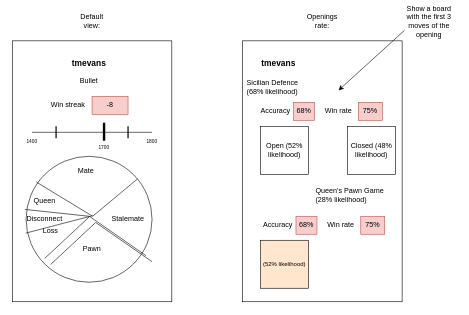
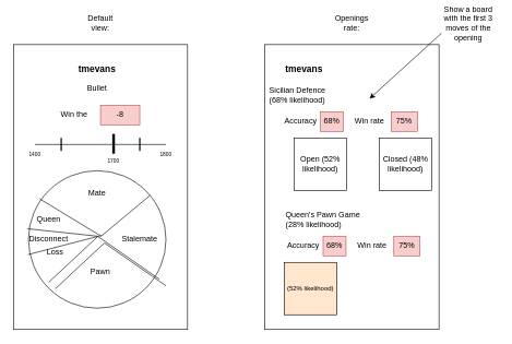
  <mxCell id="0" />
  <mxCell id="1" parent="0" />
  <mxCell id="2" value="" style="rounded=0;whiteSpace=wrap;html=1;" vertex="1" parent="1"><mxGeometry x="404" y="67.5" width="266" height="435" as="geometry" /></mxCell>
  <mxCell id="3" value="" style="rounded=0;whiteSpace=wrap;html=1;" vertex="1" parent="1"><mxGeometry x="20" y="67.5" width="266" height="435" as="geometry" /></mxCell>
  <mxCell id="4" value="" style="endArrow=none;html=1;rounded=0;" edge="1" parent="1"><mxGeometry width="50" height="50" relative="1" as="geometry"><mxPoint x="53" y="220" as="sourcePoint" /><mxPoint x="253" y="220" as="targetPoint" /></mxGeometry></mxCell>
  <mxCell id="5" value="1400" style="text;html=1;strokeColor=none;fillColor=none;align=center;verticalAlign=middle;whiteSpace=wrap;rounded=0;fontSize=8;" vertex="1" parent="1"><mxGeometry x="23" y="220" width="60" height="30" as="geometry" /></mxCell>
  <mxCell id="6" value="1800" style="text;html=1;strokeColor=none;fillColor=none;align=center;verticalAlign=middle;whiteSpace=wrap;rounded=0;fontSize=8;" vertex="1" parent="1"><mxGeometry x="223" y="220" width="60" height="30" as="geometry" /></mxCell>
  <mxCell id="7" value="" style="endArrow=none;html=1;rounded=0;strokeWidth=2;" edge="1" parent="1"><mxGeometry width="50" height="50" relative="1" as="geometry"><mxPoint x="93" y="230" as="sourcePoint" /><mxPoint x="93" y="210" as="targetPoint" /></mxGeometry></mxCell>
  <mxCell id="8" value="" style="endArrow=none;html=1;rounded=0;strokeWidth=2;" edge="1" parent="1"><mxGeometry width="50" height="50" relative="1" as="geometry"><mxPoint x="213" y="230" as="sourcePoint" /><mxPoint x="213" y="210" as="targetPoint" /></mxGeometry></mxCell>
  <mxCell id="9" value="" style="endArrow=none;html=1;rounded=0;strokeWidth=4;" edge="1" parent="1"><mxGeometry width="50" height="50" relative="1" as="geometry"><mxPoint x="173" y="234" as="sourcePoint" /><mxPoint x="173" y="204" as="targetPoint" /></mxGeometry></mxCell>
  <mxCell id="10" value="tmevans" style="text;html=1;strokeColor=none;fillColor=none;align=center;verticalAlign=middle;whiteSpace=wrap;rounded=0;fontStyle=1;fontSize=14;" vertex="1" parent="1"><mxGeometry x="118" y="90" width="60" height="30" as="geometry" /></mxCell>
  <mxCell id="11" value="Bullet" style="text;html=1;strokeColor=none;fillColor=none;align=center;verticalAlign=middle;whiteSpace=wrap;rounded=0;" vertex="1" parent="1"><mxGeometry x="118" y="120" width="60" height="30" as="geometry" /></mxCell>
  <mxCell id="12" value="1700" style="text;html=1;strokeColor=none;fillColor=none;align=center;verticalAlign=middle;whiteSpace=wrap;rounded=0;fontSize=8;" vertex="1" parent="1"><mxGeometry x="143" y="230" width="60" height="30" as="geometry" /></mxCell>
- <mxCell id="13" value="Win streak" style="text;html=1;strokeColor=none;fillColor=none;align=center;verticalAlign=middle;whiteSpace=wrap;rounded=0;" vertex="1" parent="1"><mxGeometry x="83" y="160" width="60" height="30" as="geometry" /></mxCell>
+ <mxCell id="13" value="Win the" style="text;html=1;strokeColor=none;fillColor=none;align=center;verticalAlign=middle;whiteSpace=wrap;rounded=0;" vertex="1" parent="1"><mxGeometry x="83" y="160" width="60" height="30" as="geometry" /></mxCell>
  <mxCell id="14" value="-8" style="text;html=1;strokeColor=#b85450;fillColor=#f8cecc;align=center;verticalAlign=middle;whiteSpace=wrap;rounded=0;" vertex="1" parent="1"><mxGeometry x="153" y="160" width="60" height="30" as="geometry" /></mxCell>
  <mxCell id="15" value="" style="ellipse;whiteSpace=wrap;html=1;aspect=fixed;" vertex="1" parent="1"><mxGeometry x="43" y="260" width="210" height="210" as="geometry" /></mxCell>
  <mxCell id="16" value="" style="endArrow=none;html=1;rounded=0;exitX=0.082;exitY=0.205;exitDx=0;exitDy=0;exitPerimeter=0;" edge="1" parent="1" source="15"><mxGeometry width="50" height="50" relative="1" as="geometry"><mxPoint x="104" y="410" as="sourcePoint" /><mxPoint x="154" y="360" as="targetPoint" /></mxGeometry></mxCell>
  <mxCell id="17" value="" style="endArrow=none;html=1;rounded=0;" edge="1" parent="1" source="15"><mxGeometry width="50" height="50" relative="1" as="geometry"><mxPoint x="70" y="313" as="sourcePoint" /><mxPoint x="154" y="360" as="targetPoint" /></mxGeometry></mxCell>
  <mxCell id="18" value="" style="group;rotation=-180;" vertex="1" connectable="0" parent="1"><mxGeometry x="74" y="350" width="169" height="70" as="geometry" /></mxCell>
  <mxCell id="19" value="" style="endArrow=none;html=1;rounded=0;exitX=0.082;exitY=0.205;exitDx=0;exitDy=0;exitPerimeter=0;" edge="1" parent="18"><mxGeometry width="50" height="50" relative="1" as="geometry"><mxPoint x="75" y="10.328" as="sourcePoint" /><mxPoint x="169" y="75.738" as="targetPoint" /></mxGeometry></mxCell>
  <mxCell id="20" value="" style="endArrow=none;html=1;rounded=0;" edge="1" parent="18"><mxGeometry width="50" height="50" relative="1" as="geometry"><mxPoint x="75" y="10.328" as="sourcePoint" /><mxPoint y="80.328" as="targetPoint" /></mxGeometry></mxCell>
  <mxCell id="21" value="Loss" style="text;html=1;strokeColor=none;fillColor=none;align=center;verticalAlign=middle;whiteSpace=wrap;rounded=0;" vertex="1" parent="18"><mxGeometry x="-20" y="20" width="60" height="30" as="geometry" /></mxCell>
  <mxCell id="22" value="Disconnect" style="text;html=1;strokeColor=none;fillColor=none;align=center;verticalAlign=middle;whiteSpace=wrap;rounded=0;" vertex="1" parent="18"><mxGeometry x="-30" width="60" height="30" as="geometry" /></mxCell>
- <mxCell id="23" value="Mate" style="text;html=1;strokeColor=none;fillColor=none;align=center;verticalAlign=middle;whiteSpace=wrap;rounded=0;" vertex="1" parent="1"><mxGeometry x="113" y="270" width="60" height="30" as="geometry" /></mxCell>
+ <mxCell id="23" value="Mate" style="text;html=1;strokeColor=none;fillColor=none;align=center;verticalAlign=middle;whiteSpace=wrap;rounded=0;" vertex="1" parent="1"><mxGeometry x="118" y="280" width="60" height="30" as="geometry" /></mxCell>
  <mxCell id="24" value="Stalemate" style="text;html=1;strokeColor=none;fillColor=none;align=center;verticalAlign=middle;whiteSpace=wrap;rounded=0;" vertex="1" parent="1"><mxGeometry x="183" y="350" width="60" height="30" as="geometry" /></mxCell>
  <mxCell id="25" value="Pawn" style="text;html=1;strokeColor=none;fillColor=none;align=center;verticalAlign=middle;whiteSpace=wrap;rounded=0;" vertex="1" parent="1"><mxGeometry x="123" y="400" width="60" height="30" as="geometry" /></mxCell>
  <mxCell id="26" value="Queen" style="text;html=1;strokeColor=none;fillColor=none;align=center;verticalAlign=middle;whiteSpace=wrap;rounded=0;" vertex="1" parent="1"><mxGeometry x="44" y="320" width="60" height="30" as="geometry" /></mxCell>
  <mxCell id="27" value="" style="endArrow=none;html=1;rounded=0;exitX=-0.008;exitY=0.422;exitDx=0;exitDy=0;exitPerimeter=0;" edge="1" parent="1" source="15"><mxGeometry width="50" height="50" relative="1" as="geometry"><mxPoint x="124" y="260" as="sourcePoint" /><mxPoint x="148" y="360" as="targetPoint" /></mxGeometry></mxCell>
  <mxCell id="28" value="tmevans" style="text;html=1;strokeColor=none;fillColor=none;align=center;verticalAlign=middle;whiteSpace=wrap;rounded=0;fontStyle=1;fontSize=14;" vertex="1" parent="1"><mxGeometry x="434" y="90" width="60" height="30" as="geometry" /></mxCell>
  <mxCell id="29" value="Sicilian Defence (68% likelihood)" style="text;html=1;strokeColor=none;fillColor=none;align=left;verticalAlign=middle;whiteSpace=wrap;rounded=0;" vertex="1" parent="1"><mxGeometry x="409" y="130" width="90" height="30" as="geometry" /></mxCell>
  <mxCell id="30" value="Default view:" style="text;html=1;strokeColor=none;fillColor=none;align=center;verticalAlign=middle;whiteSpace=wrap;rounded=0;" vertex="1" parent="1"><mxGeometry x="123" y="20" width="60" height="30" as="geometry" /></mxCell>
  <mxCell id="31" value="Openings rate:" style="text;html=1;strokeColor=none;fillColor=none;align=center;verticalAlign=middle;whiteSpace=wrap;rounded=0;" vertex="1" parent="1"><mxGeometry x="507" y="20" width="60" height="30" as="geometry" /></mxCell>
- <mxCell id="32" value="Open (52% likelihood)" style="whiteSpace=wrap;html=1;aspect=fixed;" vertex="1" parent="1"><mxGeometry x="434" y="210" width="80" height="80" as="geometry" /></mxCell>
+ <mxCell id="32" value="Open (52% likelihood)" style="whiteSpace=wrap;html=1;aspect=fixed;" vertex="1" parent="1"><mxGeometry x="449" y="210" width="80" height="80" as="geometry" /></mxCell>
  <mxCell id="33" value="Closed (48% likelihood)" style="whiteSpace=wrap;html=1;aspect=fixed;" vertex="1" parent="1"><mxGeometry x="579" y="210" width="80" height="80" as="geometry" /></mxCell>
  <mxCell id="34" value="" style="endArrow=classic;html=1;rounded=0;" edge="1" parent="1"><mxGeometry width="50" height="50" relative="1" as="geometry"><mxPoint x="674" y="50" as="sourcePoint" /><mxPoint x="564" y="150" as="targetPoint" /></mxGeometry></mxCell>
  <mxCell id="35" value="Show a board with the first 3 moves of the opening" style="text;html=1;strokeColor=none;fillColor=none;align=center;verticalAlign=middle;whiteSpace=wrap;rounded=0;" vertex="1" parent="1"><mxGeometry x="670" y="20" width="90" height="30" as="geometry" /></mxCell>
- <mxCell id="36" value="Queen's Pawn Game (28% likelihood)" style="text;html=1;strokeColor=none;fillColor=none;align=left;verticalAlign=middle;whiteSpace=wrap;rounded=0;" vertex="1" parent="1"><mxGeometry x="524" y="310" width="120" height="30" as="geometry" /></mxCell>
+ <mxCell id="36" value="Queen's Pawn Game (28% likelihood)" style="text;html=1;strokeColor=none;fillColor=none;align=left;verticalAlign=middle;whiteSpace=wrap;rounded=0;" vertex="1" parent="1"><mxGeometry x="434" y="320" width="120" height="30" as="geometry" /></mxCell>
  <mxCell id="37" value="&lt;font style=&quot;font-size: 10px;&quot;&gt;(52% likelihood)&lt;/font&gt;" style="whiteSpace=wrap;html=1;aspect=fixed;fillColor=#ffe6cc;" vertex="1" parent="1"><mxGeometry x="434" y="400" width="80" height="80" as="geometry" /></mxCell>
  <mxCell id="38" value="Accuracy" style="text;html=1;strokeColor=none;fillColor=none;align=center;verticalAlign=middle;whiteSpace=wrap;rounded=0;" vertex="1" parent="1"><mxGeometry x="429" y="170" width="60" height="30" as="geometry" /></mxCell>
  <mxCell id="39" value="68%" style="text;html=1;strokeColor=#b85450;fillColor=#f8cecc;align=center;verticalAlign=middle;whiteSpace=wrap;rounded=0;" vertex="1" parent="1"><mxGeometry x="489" y="170" width="35" height="30" as="geometry" /></mxCell>
  <mxCell id="40" value="Win rate" style="text;html=1;strokeColor=none;fillColor=none;align=center;verticalAlign=middle;whiteSpace=wrap;rounded=0;" vertex="1" parent="1"><mxGeometry x="534" y="170" width="60" height="30" as="geometry" /></mxCell>
  <mxCell id="41" value="75%" style="text;html=1;strokeColor=#b85450;fillColor=#f8cecc;align=center;verticalAlign=middle;whiteSpace=wrap;rounded=0;" vertex="1" parent="1"><mxGeometry x="597" y="170" width="40" height="30" as="geometry" /></mxCell>
  <mxCell id="42" value="Accuracy" style="text;html=1;strokeColor=none;fillColor=none;align=center;verticalAlign=middle;whiteSpace=wrap;rounded=0;" vertex="1" parent="1"><mxGeometry x="433" y="360" width="60" height="30" as="geometry" /></mxCell>
  <mxCell id="43" value="68%" style="text;html=1;strokeColor=#b85450;fillColor=#f8cecc;align=center;verticalAlign=middle;whiteSpace=wrap;rounded=0;" vertex="1" parent="1"><mxGeometry x="493" y="360" width="35" height="30" as="geometry" /></mxCell>
  <mxCell id="44" value="Win rate" style="text;html=1;strokeColor=none;fillColor=none;align=center;verticalAlign=middle;whiteSpace=wrap;rounded=0;" vertex="1" parent="1"><mxGeometry x="538" y="360" width="60" height="30" as="geometry" /></mxCell>
  <mxCell id="45" value="75%" style="text;html=1;strokeColor=#b85450;fillColor=#f8cecc;align=center;verticalAlign=middle;whiteSpace=wrap;rounded=0;" vertex="1" parent="1"><mxGeometry x="601" y="360" width="40" height="30" as="geometry" /></mxCell>
  <mxCell id="46" value="" style="endArrow=none;html=1;rounded=0;exitX=-0.003;exitY=0.61;exitDx=0;exitDy=0;exitPerimeter=0;" edge="1" parent="1" source="15"><mxGeometry width="50" height="50" relative="1" as="geometry"><mxPoint x="51" y="359" as="sourcePoint" /><mxPoint x="154" y="359" as="targetPoint" /></mxGeometry></mxCell>
  <mxCell id="47" value="" style="group;rotation=-180;" vertex="1" connectable="0" parent="1"><mxGeometry x="84" y="360" width="169" height="70" as="geometry" /></mxCell>
  <mxCell id="48" value="" style="endArrow=none;html=1;rounded=0;exitX=0.082;exitY=0.205;exitDx=0;exitDy=0;exitPerimeter=0;" edge="1" parent="47"><mxGeometry width="50" height="50" relative="1" as="geometry"><mxPoint x="75" y="10.328" as="sourcePoint" /><mxPoint x="169" y="75.738" as="targetPoint" /></mxGeometry></mxCell>
  <mxCell id="49" value="" style="endArrow=none;html=1;rounded=0;" edge="1" parent="47"><mxGeometry width="50" height="50" relative="1" as="geometry"><mxPoint x="75" y="10.328" as="sourcePoint" /><mxPoint y="80.328" as="targetPoint" /></mxGeometry></mxCell>
